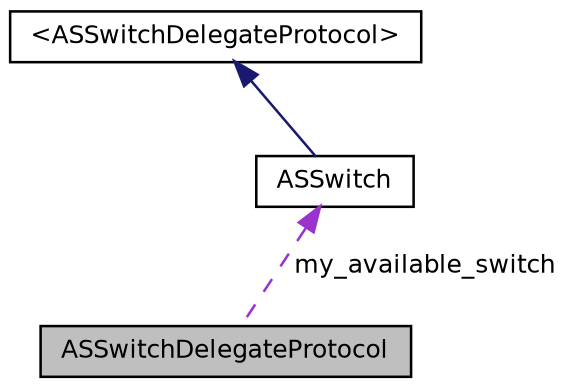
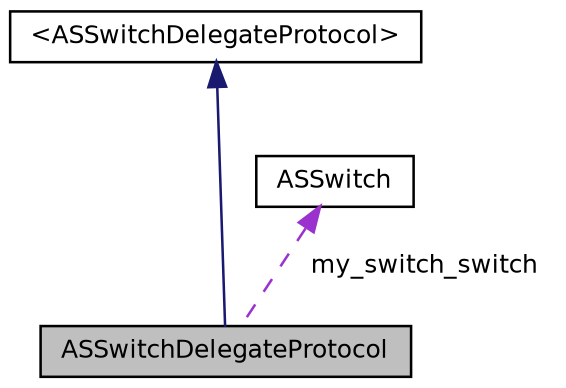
  digraph {
    node [color=black fillcolor=white fontname=Helvetica fontsize=10 shape=record style=filled]
    edge [dir=back fontname=Helvetica fontsize=10 labelfontname=Helvetica labelfontsize=10]
    n1 [fillcolor=grey75 fontcolor=black height=0.2 label=ASSwitchDelegateProtocol width=0.4]
    n2 [height=0.2 label="\<ASSwitchDelegateProtocol\>" width=0.4]
    n3 [height=0.2 label=ASSwitch width=0.4]
-   n2 -> n3 [color=midnightblue style=solid]
-   n3 -> n1 [color=darkorchid3 label=" my_available_switch" style=dashed]
+   n2 -> n1 [color=midnightblue style=solid]
+   n3 -> n1 [color=darkorchid3 label=" my_switch_switch" style=dashed]
  }
